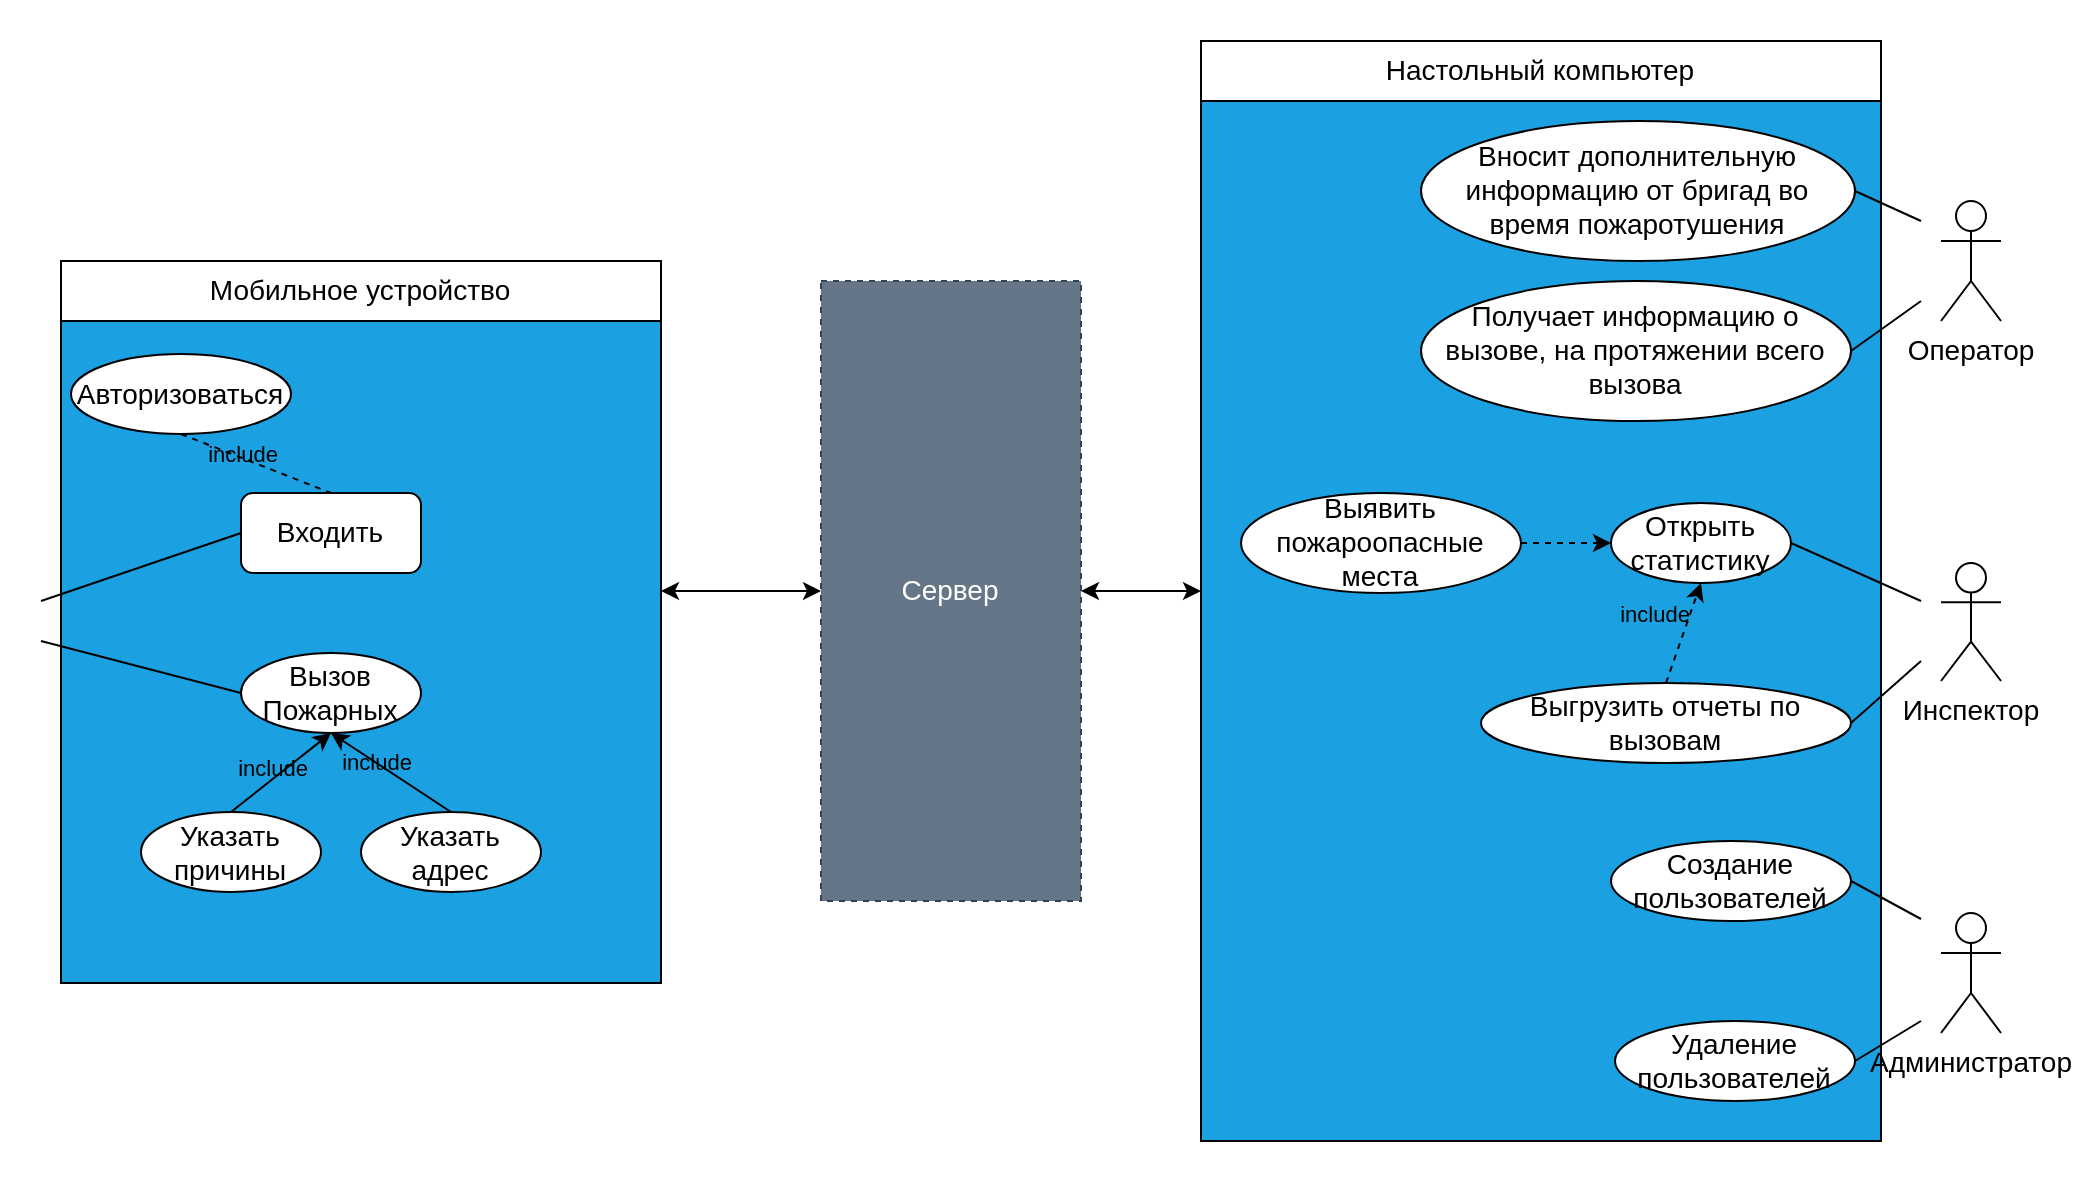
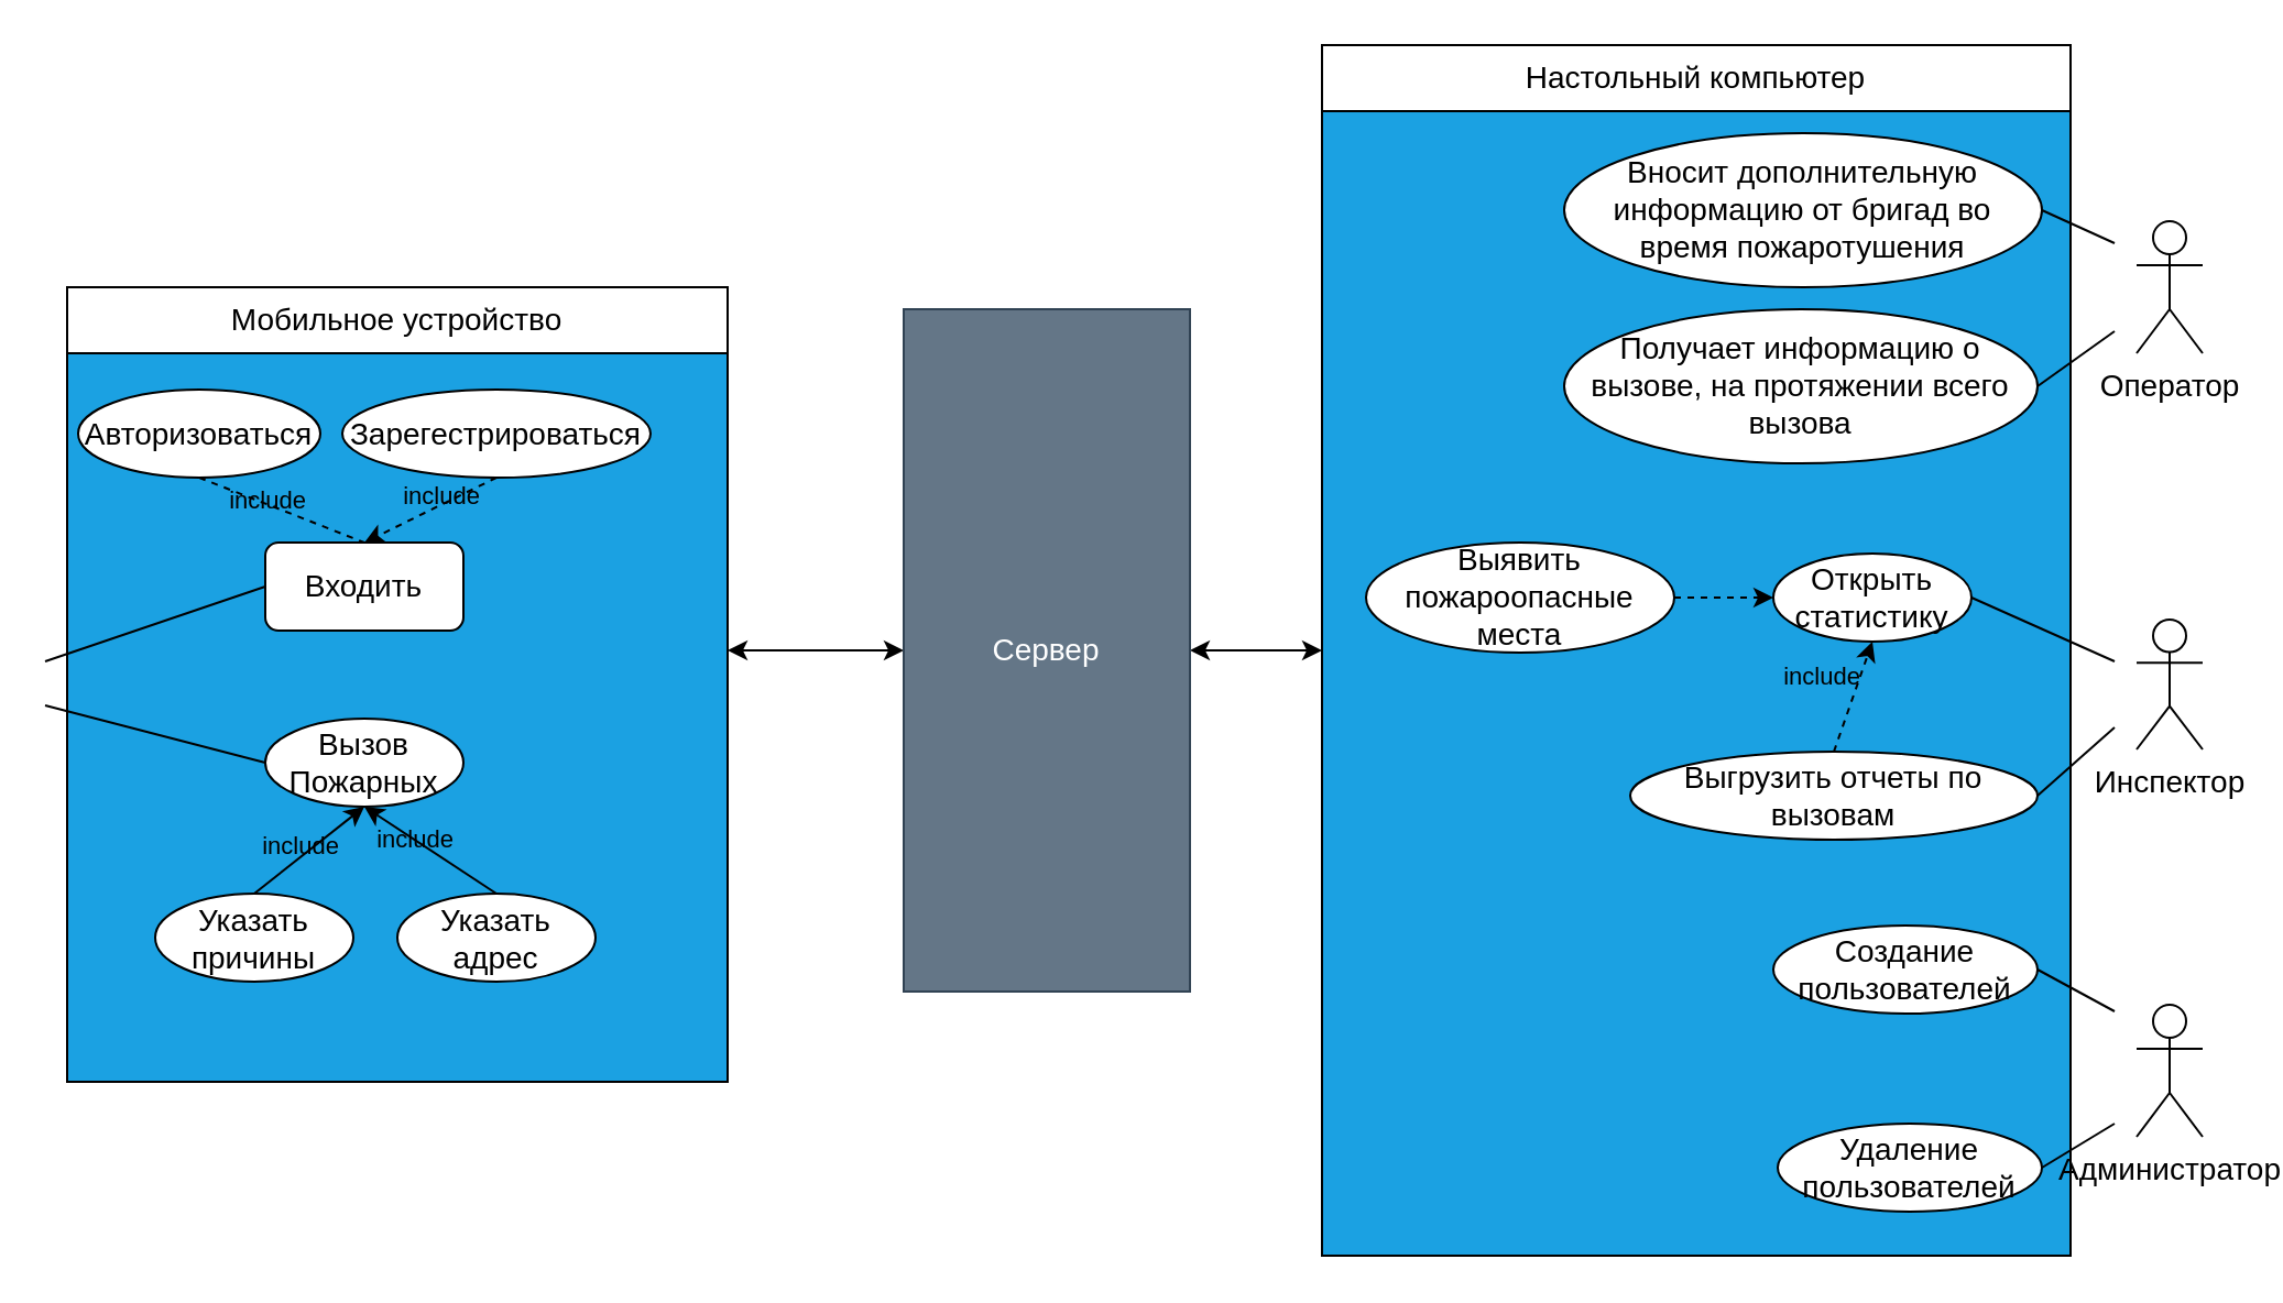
  <mxCell id="0" />
  <mxCell id="1" parent="0" />
  <mxCell id="2" style="edgeStyle=orthogonalEdgeStyle;rounded=0;orthogonalLoop=1;jettySize=auto;html=1;entryX=0;entryY=0.5;entryDx=0;entryDy=0;startArrow=classic;startFill=1;fontSize=14;" parent="1" source="3" target="39" edge="1"><mxGeometry relative="1" as="geometry"><Array as="points"><mxPoint x="350" y="295" /><mxPoint x="350" y="295" /></Array></mxGeometry></mxCell>
  <mxCell id="3" value="" style="rounded=0;whiteSpace=wrap;html=1;fillColor=#1ba1e2;fontColor=#ffffff;strokeColor=#000000;fontSize=14;" parent="1" vertex="1"><mxGeometry x="30" y="131" width="300" height="360" as="geometry" /></mxCell>
  <mxCell id="4" value="" style="rounded=0;whiteSpace=wrap;html=1;fillColor=#1ba1e2;fontColor=#ffffff;strokeColor=#000000;fontSize=14;" parent="1" vertex="1"><mxGeometry x="600" y="20" width="340" height="550" as="geometry" /></mxCell>
  <mxCell id="5" value="Входить" style="whiteSpace=wrap;html=1;fontSize=14;rounded=1;" parent="1" vertex="1"><mxGeometry x="120" y="246" width="90" height="40" as="geometry" /></mxCell>
  <mxCell id="6" value="Вызов Пожарных" style="ellipse;whiteSpace=wrap;html=1;fontSize=14;" parent="1" vertex="1"><mxGeometry x="120" y="326" width="90" height="40" as="geometry" /></mxCell>
  <mxCell id="7" value="" style="endArrow=none;html=1;rounded=0;entryX=0;entryY=0.5;entryDx=0;entryDy=0;fontSize=14;" parent="1" target="5" edge="1"><mxGeometry width="50" height="50" relative="1" as="geometry"><mxPoint x="20" y="300" as="sourcePoint" /><mxPoint x="340" y="226.5" as="targetPoint" /></mxGeometry></mxCell>
  <mxCell id="8" value="" style="endArrow=none;html=1;rounded=0;entryX=0;entryY=0.5;entryDx=0;entryDy=0;fontSize=14;" parent="1" target="6" edge="1"><mxGeometry width="50" height="50" relative="1" as="geometry"><mxPoint x="20" y="320" as="sourcePoint" /><mxPoint x="40" y="262" as="targetPoint" /></mxGeometry></mxCell>
  <mxCell id="9" value="Авторизоваться" style="ellipse;whiteSpace=wrap;html=1;fontSize=14;" parent="1" vertex="1"><mxGeometry x="35" y="176.5" width="110" height="40" as="geometry" /></mxCell>
+ <mxCell id="10" value="Зарегестрироваться" style="ellipse;whiteSpace=wrap;html=1;fontSize=14;" parent="1" vertex="1"><mxGeometry x="155" y="176.5" width="140" height="40" as="geometry" /></mxCell>
  <mxCell id="11" value="" style="endArrow=none;html=1;rounded=0;exitX=0.5;exitY=1;exitDx=0;exitDy=0;entryX=0.5;entryY=0;entryDx=0;entryDy=0;dashed=1;endFill=1;fontSize=14;" parent="1" source="9" target="5" edge="1"><mxGeometry width="50" height="50" relative="1" as="geometry"><mxPoint x="415" y="276.5" as="sourcePoint" /><mxPoint x="395" y="266.5" as="targetPoint" /></mxGeometry></mxCell>
  <mxCell id="12" value="include" style="edgeLabel;html=1;align=center;verticalAlign=middle;resizable=0;points=[];fontSize=11;labelBackgroundColor=none;" parent="11" vertex="1" connectable="0"><mxGeometry x="-0.382" relative="1" as="geometry"><mxPoint x="7" y="1" as="offset" /></mxGeometry></mxCell>
+ <mxCell id="13" value="include" style="endArrow=classic;html=1;rounded=0;dashed=1;entryX=0.5;entryY=0;entryDx=0;entryDy=0;exitX=0.5;exitY=1;exitDx=0;exitDy=0;endFill=1;fontSize=11;labelBackgroundColor=none;" parent="1" source="10" target="5" edge="1"><mxGeometry x="-0.21" y="-3" width="50" height="50" relative="1" as="geometry"><mxPoint x="485" y="606.5" as="sourcePoint" /><mxPoint x="535" y="556.5" as="targetPoint" /><mxPoint as="offset" /></mxGeometry></mxCell>
  <mxCell id="14" value="Указать адрес" style="ellipse;whiteSpace=wrap;html=1;fontSize=14;" parent="1" vertex="1"><mxGeometry x="180" y="405.5" width="90" height="40" as="geometry" /></mxCell>
  <mxCell id="15" value="Указать причины" style="ellipse;whiteSpace=wrap;html=1;fontSize=14;" parent="1" vertex="1"><mxGeometry x="70" y="405.5" width="90" height="40" as="geometry" /></mxCell>
  <mxCell id="16" value="" style="endArrow=classic;html=1;rounded=0;dashed=0;exitX=0.5;exitY=0;exitDx=0;exitDy=0;entryX=0.5;entryY=1;entryDx=0;entryDy=0;fontSize=14;" parent="1" source="14" target="6" edge="1"><mxGeometry width="50" height="50" relative="1" as="geometry"><mxPoint x="250" y="536" as="sourcePoint" /><mxPoint x="325" y="509.5" as="targetPoint" /></mxGeometry></mxCell>
  <mxCell id="17" value="include" style="edgeLabel;html=1;align=center;verticalAlign=middle;resizable=0;points=[];fontSize=11;labelBackgroundColor=none;" parent="16" vertex="1" connectable="0"><mxGeometry x="-0.456" y="1" relative="1" as="geometry"><mxPoint x="-20" y="-15" as="offset" /></mxGeometry></mxCell>
  <mxCell id="18" value="&lt;span style=&quot;color: rgb(0, 0, 0); font-family: helvetica; font-size: 11px; font-style: normal; font-weight: 400; letter-spacing: normal; text-align: center; text-indent: 0px; text-transform: none; word-spacing: 0px; display: inline; float: none;&quot;&gt;include&lt;/span&gt;" style="endArrow=classic;html=1;rounded=0;dashed=0;exitX=0.5;exitY=0;exitDx=0;exitDy=0;entryX=0.5;entryY=1;entryDx=0;entryDy=0;fontSize=11;labelBackgroundColor=none;" parent="1" source="15" target="6" edge="1"><mxGeometry x="-0.043" y="4" width="50" height="50" relative="1" as="geometry"><mxPoint x="233.18" y="626" as="sourcePoint" /><mxPoint x="190" y="509.5" as="targetPoint" /><mxPoint as="offset" /></mxGeometry></mxCell>
  <mxCell id="19" value="Администратор&lt;br style=&quot;font-size: 14px;&quot;&gt;" style="shape=umlActor;verticalLabelPosition=bottom;verticalAlign=top;html=1;fontSize=14;" parent="1" vertex="1"><mxGeometry x="970" y="456" width="30" height="60" as="geometry" /></mxCell>
  <mxCell id="20" value="Создание пользователей" style="ellipse;whiteSpace=wrap;html=1;fontSize=14;" parent="1" vertex="1"><mxGeometry x="805" y="420" width="120" height="40" as="geometry" /></mxCell>
  <mxCell id="21" value="Удаление пользователей" style="ellipse;whiteSpace=wrap;html=1;fontSize=14;" parent="1" vertex="1"><mxGeometry x="807" y="510" width="120" height="40" as="geometry" /></mxCell>
  <mxCell id="22" value="" style="endArrow=none;html=1;rounded=0;entryX=1;entryY=0.5;entryDx=0;entryDy=0;fontSize=14;" parent="1" target="20" edge="1"><mxGeometry width="50" height="50" relative="1" as="geometry"><mxPoint x="960" y="459" as="sourcePoint" /><mxPoint x="1270" y="379" as="targetPoint" /></mxGeometry></mxCell>
  <mxCell id="23" value="" style="endArrow=none;html=1;rounded=0;entryX=1;entryY=0.5;entryDx=0;entryDy=0;fontSize=14;" parent="1" target="21" edge="1"><mxGeometry width="50" height="50" relative="1" as="geometry"><mxPoint x="960" y="510" as="sourcePoint" /><mxPoint x="1100" y="449" as="targetPoint" /></mxGeometry></mxCell>
  <mxCell id="24" value="Инспектор" style="shape=umlActor;verticalLabelPosition=bottom;verticalAlign=top;html=1;outlineConnect=0;fontSize=14;" parent="1" vertex="1"><mxGeometry x="970" y="281" width="30" height="59" as="geometry" /></mxCell>
  <mxCell id="25" value="Выгрузить отчеты&amp;nbsp;по вызовам" style="ellipse;whiteSpace=wrap;html=1;fontSize=14;" parent="1" vertex="1"><mxGeometry x="740" y="341" width="185" height="40" as="geometry" /></mxCell>
  <mxCell id="26" value="Открыть статистику" style="ellipse;whiteSpace=wrap;html=1;fontSize=14;" parent="1" vertex="1"><mxGeometry x="805" y="251" width="90" height="40" as="geometry" /></mxCell>
  <mxCell id="27" value="" style="endArrow=none;html=1;rounded=0;entryX=1;entryY=0.5;entryDx=0;entryDy=0;fontSize=14;" parent="1" target="25" edge="1"><mxGeometry width="50" height="50" relative="1" as="geometry"><mxPoint x="960" y="330" as="sourcePoint" /><mxPoint x="1167" y="170.25" as="targetPoint" /></mxGeometry></mxCell>
  <mxCell id="28" value="" style="endArrow=none;html=1;rounded=0;entryX=1;entryY=0.5;entryDx=0;entryDy=0;fontSize=14;" parent="1" target="26" edge="1"><mxGeometry width="50" height="50" relative="1" as="geometry"><mxPoint x="960" y="300" as="sourcePoint" /><mxPoint x="1067" y="390.25" as="targetPoint" /></mxGeometry></mxCell>
  <mxCell id="29" value="" style="endArrow=classic;html=1;rounded=0;dashed=1;entryX=0.5;entryY=1;entryDx=0;entryDy=0;exitX=0.5;exitY=0;exitDx=0;exitDy=0;fontSize=14;" parent="1" source="25" target="26" edge="1"><mxGeometry width="50" height="50" relative="1" as="geometry"><mxPoint x="860" y="340" as="sourcePoint" /><mxPoint x="1187" y="340.25" as="targetPoint" /></mxGeometry></mxCell>
  <mxCell id="30" value="include" style="edgeLabel;html=1;align=center;verticalAlign=middle;resizable=0;points=[];fontSize=11;labelBackgroundColor=none;" parent="29" vertex="1" connectable="0"><mxGeometry x="0.408" y="-1" relative="1" as="geometry"><mxPoint x="-19" as="offset" /></mxGeometry></mxCell>
  <mxCell id="31" value="Выявить пожароопасные места" style="ellipse;whiteSpace=wrap;html=1;fontSize=14;" parent="1" vertex="1"><mxGeometry x="620" y="246" width="140" height="50" as="geometry" /></mxCell>
  <mxCell id="32" value="" style="endArrow=classic;html=1;rounded=0;exitX=1;exitY=0.5;exitDx=0;exitDy=0;dashed=1;entryX=0;entryY=0.5;entryDx=0;entryDy=0;fontSize=14;" parent="1" source="31" target="26" edge="1"><mxGeometry width="50" height="50" relative="1" as="geometry"><mxPoint x="1162" y="300.25" as="sourcePoint" /><mxPoint x="1132" y="380.25" as="targetPoint" /></mxGeometry></mxCell>
  <mxCell id="33" value="Оператор" style="shape=umlActor;verticalLabelPosition=bottom;verticalAlign=top;html=1;outlineConnect=0;fontSize=14;" parent="1" vertex="1"><mxGeometry x="970" y="100" width="30" height="60" as="geometry" /></mxCell>
  <mxCell id="34" value="Получает информацию о вызове, на протяжении всего вызова" style="ellipse;whiteSpace=wrap;html=1;fontSize=14;" parent="1" vertex="1"><mxGeometry x="710" y="140" width="215" height="70" as="geometry" /></mxCell>
  <mxCell id="35" value="Вносит дополнительную информацию от бригад во время пожаротушения" style="ellipse;whiteSpace=wrap;html=1;fontSize=14;" parent="1" vertex="1"><mxGeometry x="710" y="60" width="217" height="70" as="geometry" /></mxCell>
  <mxCell id="36" value="" style="endArrow=none;html=1;rounded=0;entryX=1;entryY=0.5;entryDx=0;entryDy=0;fontSize=14;" parent="1" target="34" edge="1"><mxGeometry width="50" height="50" relative="1" as="geometry"><mxPoint x="960" y="150" as="sourcePoint" /><mxPoint x="910" y="190" as="targetPoint" /></mxGeometry></mxCell>
  <mxCell id="37" value="" style="endArrow=none;html=1;rounded=0;entryX=1;entryY=0.5;entryDx=0;entryDy=0;fontSize=14;" parent="1" target="35" edge="1"><mxGeometry width="50" height="50" relative="1" as="geometry"><mxPoint x="960" y="110" as="sourcePoint" /><mxPoint x="1017.5" y="149" as="targetPoint" /></mxGeometry></mxCell>
  <mxCell id="38" style="edgeStyle=orthogonalEdgeStyle;rounded=0;orthogonalLoop=1;jettySize=auto;html=1;entryX=0;entryY=0.5;entryDx=0;entryDy=0;startArrow=classic;startFill=1;fontSize=14;" parent="1" source="39" target="4" edge="1"><mxGeometry relative="1" as="geometry" /></mxCell>
- <mxCell id="39" value="Сервер" style="rounded=0;whiteSpace=wrap;html=1;fillColor=#647687;fontColor=#ffffff;strokeColor=#314354;fontSize=14;dashed=1;" parent="1" vertex="1"><mxGeometry x="410" y="140" width="130" height="310" as="geometry" /></mxCell>
+ <mxCell id="39" value="Сервер" style="rounded=0;whiteSpace=wrap;html=1;fillColor=#647687;fontColor=#ffffff;strokeColor=#314354;fontSize=14;" parent="1" vertex="1"><mxGeometry x="410" y="140" width="130" height="310" as="geometry" /></mxCell>
  <mxCell id="40" value="Мобильное устройство" style="text;html=1;align=center;verticalAlign=middle;whiteSpace=wrap;rounded=0;fillColor=default;strokeColor=default;fontSize=14;" parent="1" vertex="1"><mxGeometry x="30" y="130" width="300" height="30" as="geometry" /></mxCell>
  <mxCell id="41" value="Настольный компьютер" style="text;html=1;align=center;verticalAlign=middle;whiteSpace=wrap;rounded=0;fillColor=default;strokeColor=default;fontSize=14;" parent="1" vertex="1"><mxGeometry x="600" y="20" width="340" height="30" as="geometry" /></mxCell>
